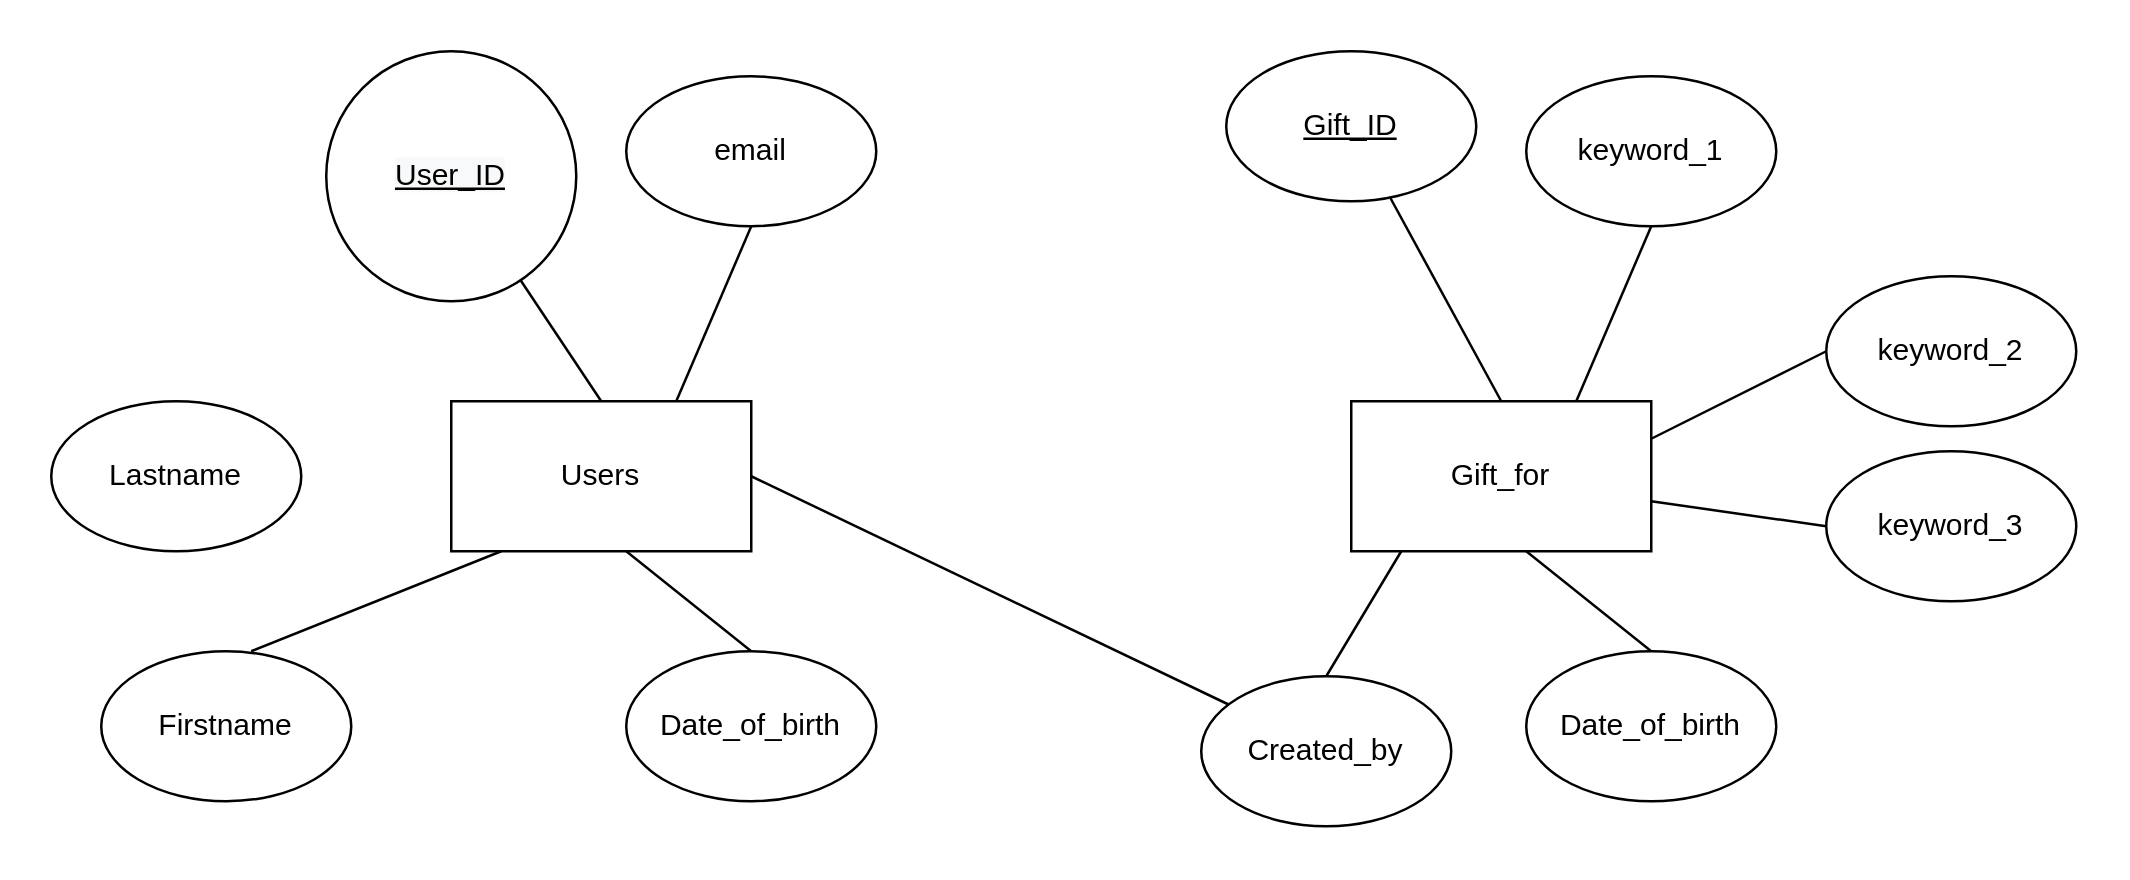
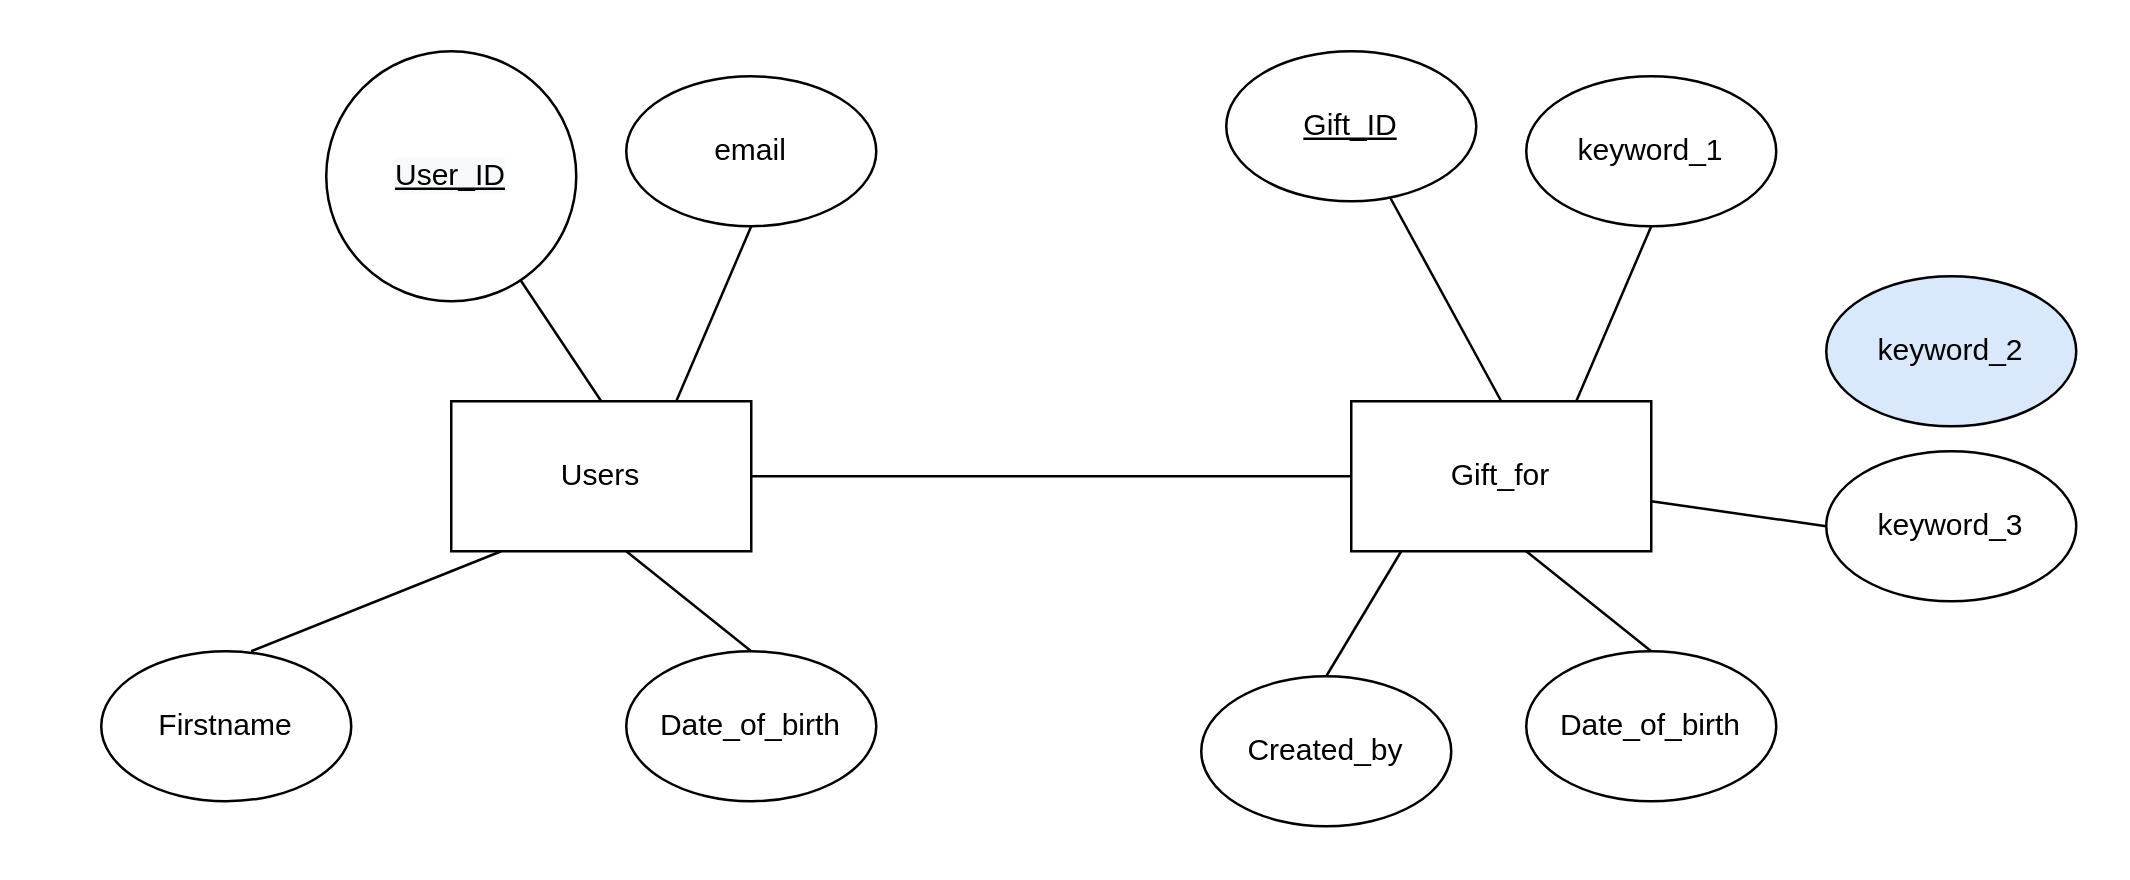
  <mxCell id="0" />
  <mxCell id="1" parent="0" />
  <mxCell id="2" value="Users" style="rounded=0;whiteSpace=wrap;html=1;" vertex="1" parent="1"><mxGeometry x="180" y="160" width="120" height="60" as="geometry" /></mxCell>
  <mxCell id="3" value="" style="endArrow=none;html=1;rounded=0;" edge="1" parent="1" target="4"><mxGeometry width="50" height="50" relative="1" as="geometry"><mxPoint x="240" y="160" as="sourcePoint" /><mxPoint x="210" y="100" as="targetPoint" /></mxGeometry></mxCell>
  <mxCell id="4" value="&#10;&#10;&lt;u style=&quot;color: rgb(0, 0, 0); font-family: helvetica; font-size: 12px; font-style: normal; font-weight: 400; letter-spacing: normal; text-align: center; text-indent: 0px; text-transform: none; word-spacing: 0px; background-color: rgb(248, 249, 250);&quot;&gt;User_ID&lt;/u&gt;&#10;&#10;" style="ellipse;whiteSpace=wrap;html=1;" vertex="1" parent="1"><mxGeometry x="130" y="20" width="100" height="100" as="geometry" /></mxCell>
- <mxCell id="5" value="Lastname" style="ellipse;whiteSpace=wrap;html=1;" vertex="1" parent="1"><mxGeometry x="20" y="160" width="100" height="60" as="geometry" /></mxCell>
  <mxCell id="6" value="" style="endArrow=none;html=1;rounded=0;exitX=0;exitY=0.5;exitDx=0;exitDy=0;" edge="1" parent="1"><mxGeometry width="50" height="50" relative="1" as="geometry"><mxPoint x="200" y="220" as="sourcePoint" /><mxPoint x="100" y="260" as="targetPoint" /></mxGeometry></mxCell>
  <mxCell id="7" value="" style="endArrow=none;html=1;rounded=0;entryX=1;entryY=0.5;entryDx=0;entryDy=0;" edge="1" parent="1"><mxGeometry width="50" height="50" relative="1" as="geometry"><mxPoint x="300" y="90" as="sourcePoint" /><mxPoint x="270" y="160" as="targetPoint" /></mxGeometry></mxCell>
  <mxCell id="8" value="" style="endArrow=none;html=1;rounded=0;exitX=0;exitY=0.5;exitDx=0;exitDy=0;" edge="1" parent="1"><mxGeometry width="50" height="50" relative="1" as="geometry"><mxPoint x="250" y="220" as="sourcePoint" /><mxPoint x="300" y="260" as="targetPoint" /></mxGeometry></mxCell>
  <mxCell id="9" value="Firstname" style="ellipse;whiteSpace=wrap;html=1;" vertex="1" parent="1"><mxGeometry x="40" y="260" width="100" height="60" as="geometry" /></mxCell>
  <mxCell id="10" value="Date_of_birth" style="ellipse;whiteSpace=wrap;html=1;" vertex="1" parent="1"><mxGeometry x="250" y="260" width="100" height="60" as="geometry" /></mxCell>
  <mxCell id="11" value="email" style="ellipse;whiteSpace=wrap;html=1;" vertex="1" parent="1"><mxGeometry x="250" y="30" width="100" height="60" as="geometry" /></mxCell>
  <mxCell id="12" value="Gift_for" style="rounded=0;whiteSpace=wrap;html=1;" vertex="1" parent="1"><mxGeometry x="540" y="160" width="120" height="60" as="geometry" /></mxCell>
  <mxCell id="13" value="" style="endArrow=none;html=1;rounded=0;" edge="1" parent="1" target="14"><mxGeometry width="50" height="50" relative="1" as="geometry"><mxPoint x="600" y="160" as="sourcePoint" /><mxPoint x="570" y="100" as="targetPoint" /></mxGeometry></mxCell>
  <mxCell id="14" value="&lt;font face=&quot;helvetica&quot;&gt;&lt;u&gt;Gift_ID&lt;/u&gt;&lt;/font&gt;" style="ellipse;whiteSpace=wrap;html=1;" vertex="1" parent="1"><mxGeometry x="490" y="20" width="100" height="60" as="geometry" /></mxCell>
  <mxCell id="15" value="keyword_3" style="ellipse;whiteSpace=wrap;html=1;" vertex="1" parent="1"><mxGeometry x="730" y="180" width="100" height="60" as="geometry" /></mxCell>
  <mxCell id="16" value="" style="endArrow=none;html=1;rounded=0;exitX=0;exitY=0.5;exitDx=0;exitDy=0;entryX=0.5;entryY=0;entryDx=0;entryDy=0;" edge="1" parent="1" target="19"><mxGeometry width="50" height="50" relative="1" as="geometry"><mxPoint x="560" y="220" as="sourcePoint" /><mxPoint x="460" y="260" as="targetPoint" /></mxGeometry></mxCell>
  <mxCell id="17" value="" style="endArrow=none;html=1;rounded=0;entryX=1;entryY=0.5;entryDx=0;entryDy=0;" edge="1" parent="1"><mxGeometry width="50" height="50" relative="1" as="geometry"><mxPoint x="660" y="90" as="sourcePoint" /><mxPoint x="630" y="160" as="targetPoint" /></mxGeometry></mxCell>
  <mxCell id="18" value="" style="endArrow=none;html=1;rounded=0;exitX=0;exitY=0.5;exitDx=0;exitDy=0;" edge="1" parent="1"><mxGeometry width="50" height="50" relative="1" as="geometry"><mxPoint x="610" y="220" as="sourcePoint" /><mxPoint x="660" y="260" as="targetPoint" /></mxGeometry></mxCell>
  <mxCell id="19" value="Created_by" style="ellipse;whiteSpace=wrap;html=1;" vertex="1" parent="1"><mxGeometry x="480" y="270" width="100" height="60" as="geometry" /></mxCell>
  <mxCell id="20" value="Date_of_birth" style="ellipse;whiteSpace=wrap;html=1;" vertex="1" parent="1"><mxGeometry x="610" y="260" width="100" height="60" as="geometry" /></mxCell>
  <mxCell id="21" value="keyword_1" style="ellipse;whiteSpace=wrap;html=1;" vertex="1" parent="1"><mxGeometry x="610" y="30" width="100" height="60" as="geometry" /></mxCell>
  <mxCell id="22" value="" style="endArrow=none;html=1;rounded=0;entryX=1;entryY=0.5;entryDx=0;entryDy=0;exitX=0;exitY=0.5;exitDx=0;exitDy=0;" edge="1" parent="1" source="15"><mxGeometry width="50" height="50" relative="1" as="geometry"><mxPoint x="690" y="130" as="sourcePoint" /><mxPoint x="660" y="200" as="targetPoint" /></mxGeometry></mxCell>
- <mxCell id="23" value="keyword_2" style="ellipse;whiteSpace=wrap;html=1;" vertex="1" parent="1"><mxGeometry x="730" y="110" width="100" height="60" as="geometry" /></mxCell>
- <mxCell id="24" value="" style="endArrow=none;html=1;rounded=0;entryX=1;entryY=0.25;entryDx=0;entryDy=0;exitX=0;exitY=0.5;exitDx=0;exitDy=0;" edge="1" parent="1" source="23" target="12"><mxGeometry width="50" height="50" relative="1" as="geometry"><mxPoint x="690" y="60" as="sourcePoint" /><mxPoint x="660" y="130" as="targetPoint" /></mxGeometry></mxCell>
- <mxCell id="25" value="" style="endArrow=none;html=1;rounded=0;exitX=1;exitY=0.5;exitDx=0;exitDy=0;" edge="1" parent="1" source="2" target="19"><mxGeometry width="50" height="50" relative="1" as="geometry"><mxPoint x="490" y="240" as="sourcePoint" /><mxPoint x="540" y="190" as="targetPoint" /></mxGeometry></mxCell>
+ <mxCell id="23" value="keyword_2" style="ellipse;whiteSpace=wrap;html=1;fillColor=#dae8fc;" vertex="1" parent="1"><mxGeometry x="730" y="110" width="100" height="60" as="geometry" /></mxCell>
+ <mxCell id="25" value="" style="endArrow=none;html=1;rounded=0;exitX=1;exitY=0.5;exitDx=0;exitDy=0;entryX=0;entryY=0.5;entryDx=0;entryDy=0;" edge="1" parent="1" source="2" target="12"><mxGeometry width="50" height="50" relative="1" as="geometry"><mxPoint x="490" y="240" as="sourcePoint" /><mxPoint x="540" y="190" as="targetPoint" /></mxGeometry></mxCell>
